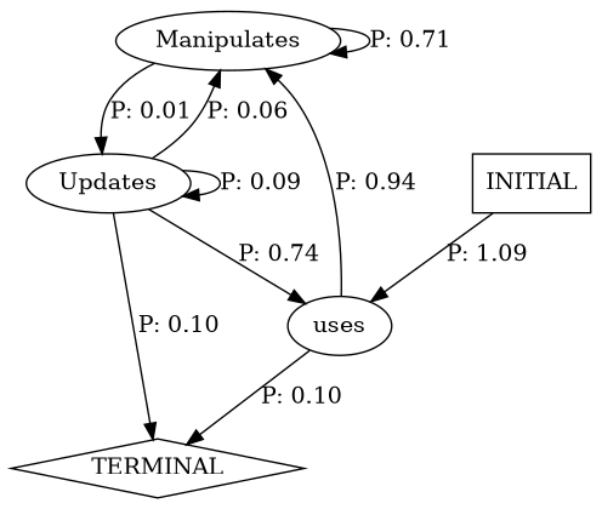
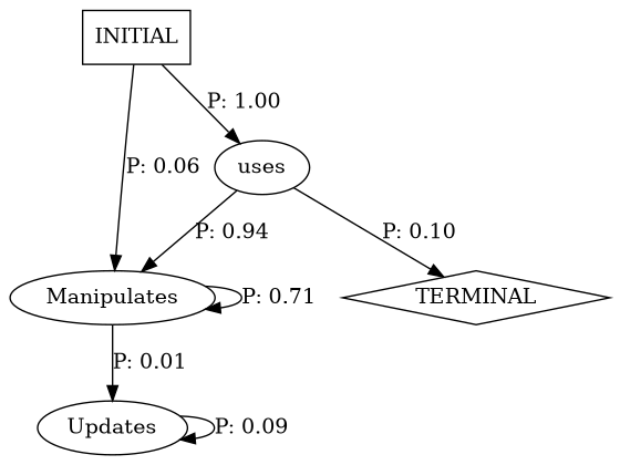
  digraph {
    n1 [label=Manipulates]
    n2 [label=Updates]
    n3 [label=uses]
    n4 [label=TERMINAL shape=diamond]
    n5 [label=INITIAL shape=box]
    n1 -> n1 [label="P: 0.71"]
    n1 -> n2 [label="P: 0.01"]
-   n2 -> n1 [label="P: 0.06"]
+   n5 -> n1 [label="P: 0.06"]
    n2 -> n2 [label="P: 0.09"]
-   n2 -> n3 [label="P: 0.74"]
-   n2 -> n4 [label="P: 0.10"]
    n3 -> n1 [label="P: 0.94"]
    n3 -> n4 [label="P: 0.10"]
-   n5 -> n3 [label="P: 1.09"]
+   n5 -> n3 [label="P: 1.00"]
  }
